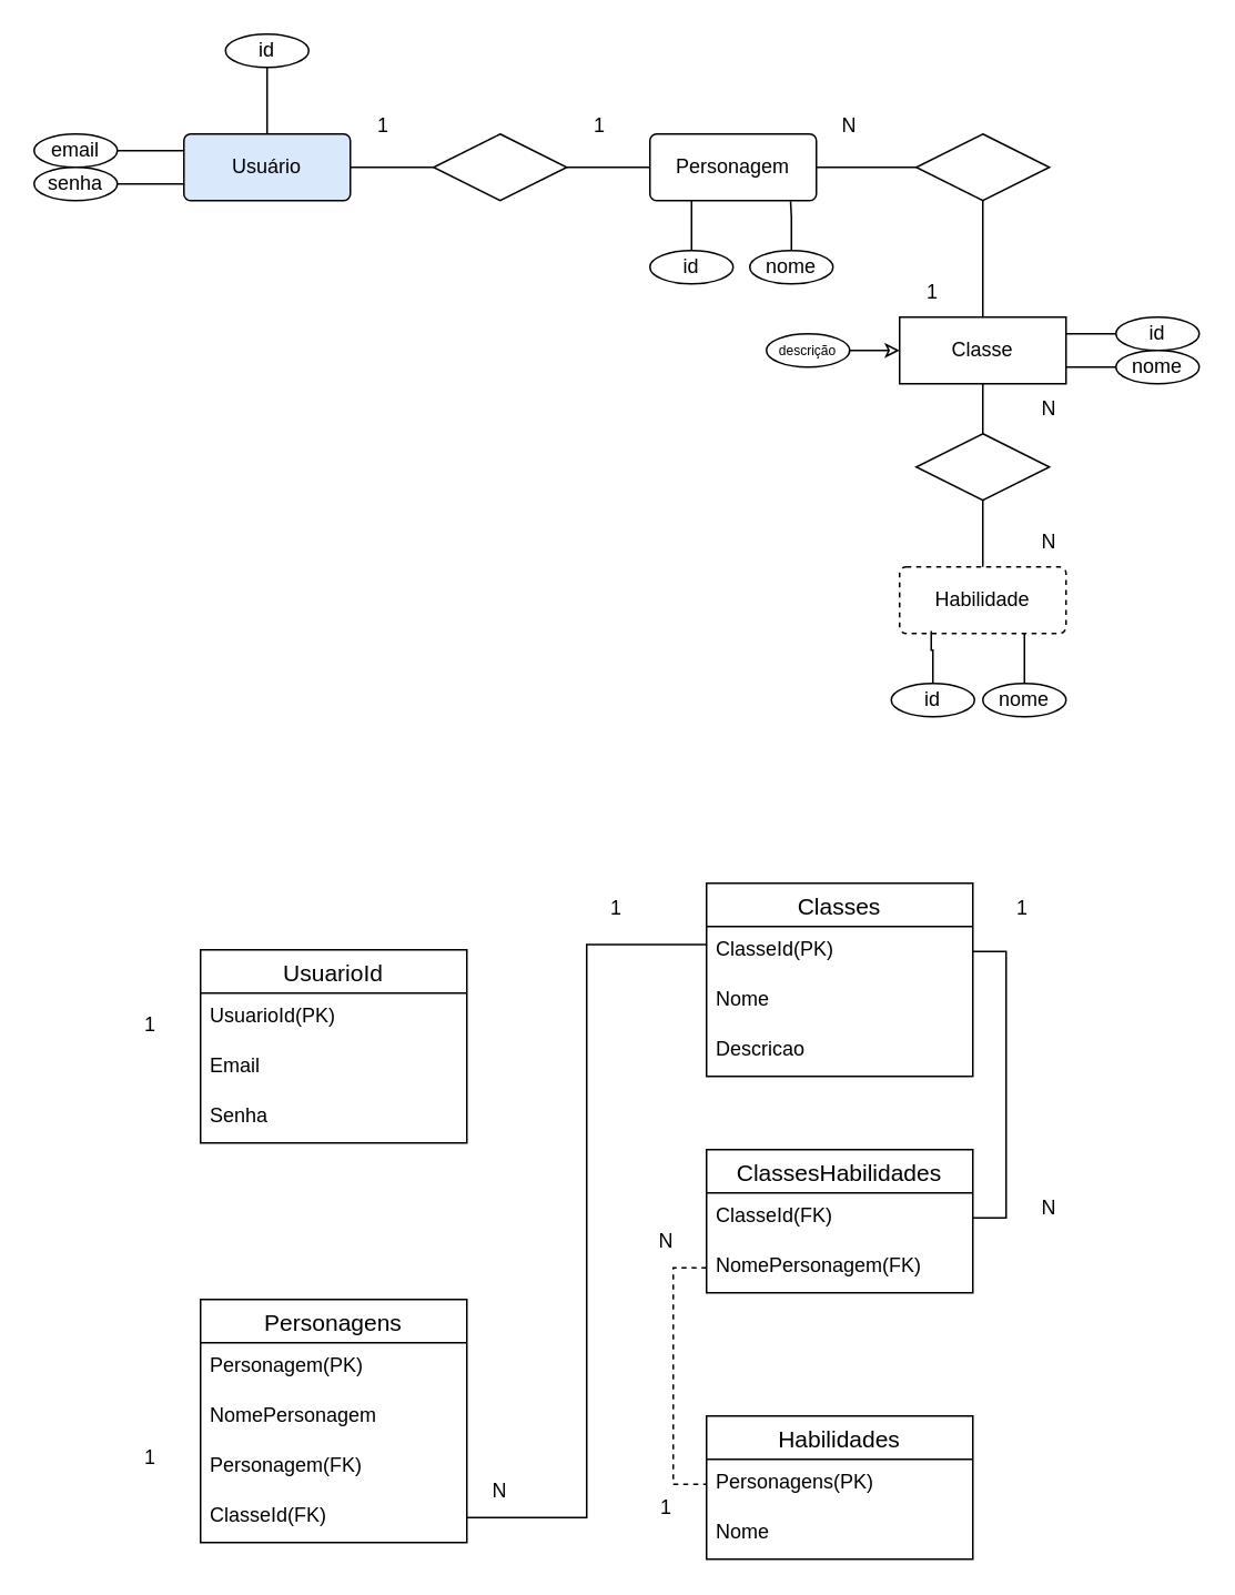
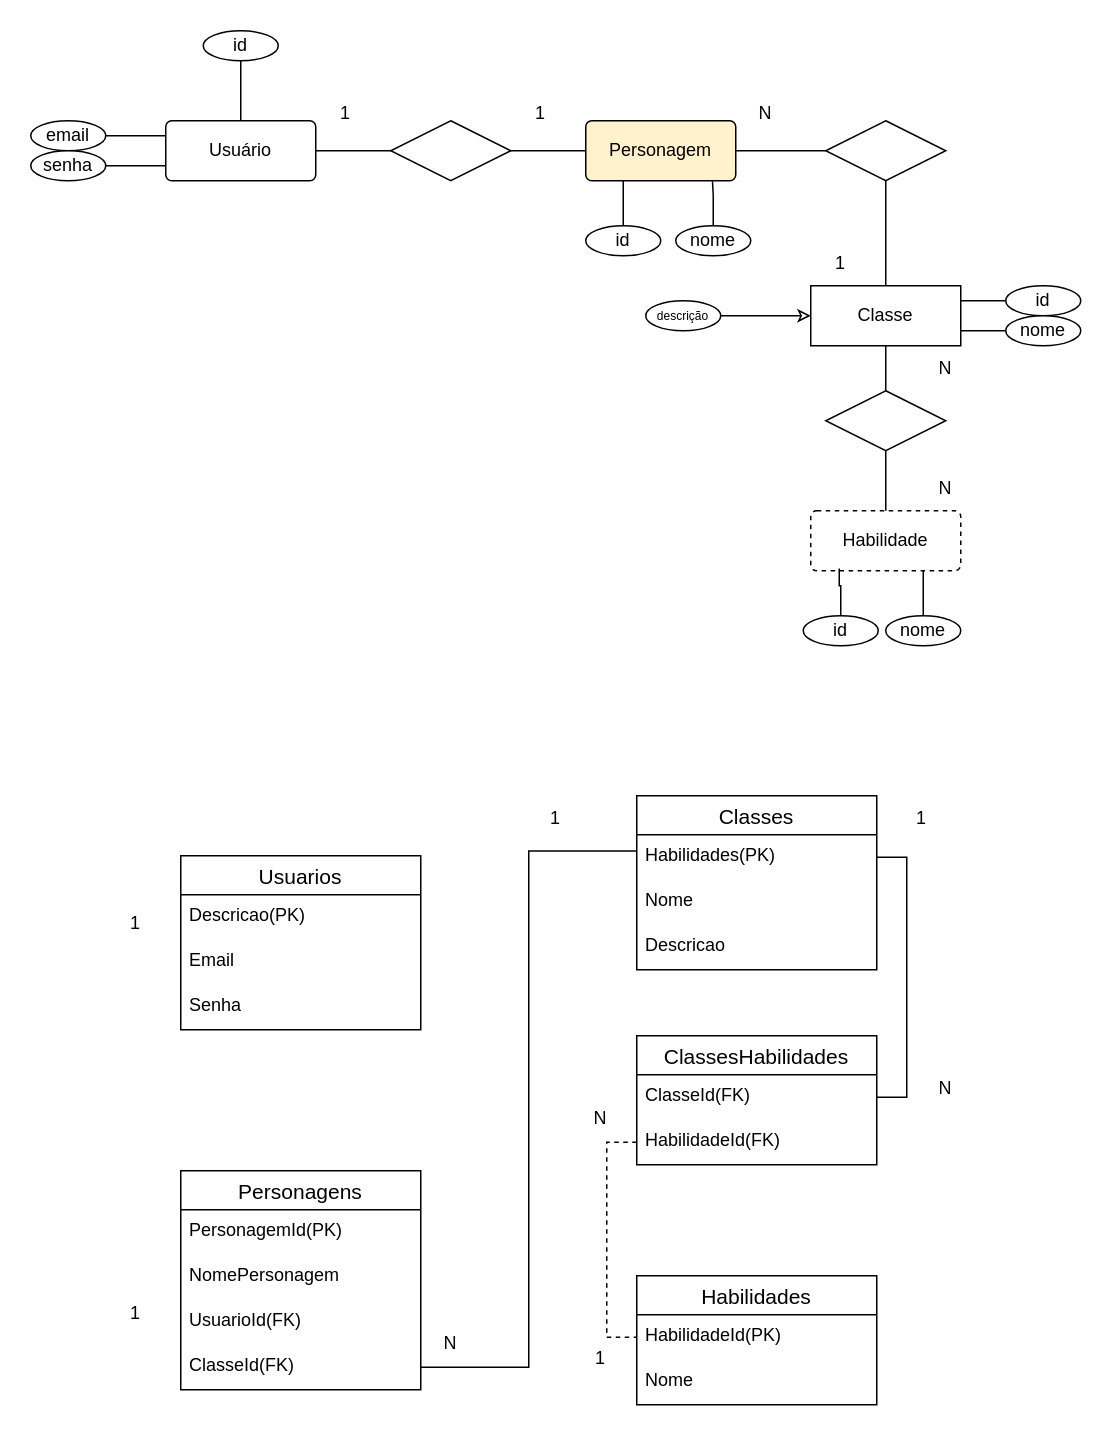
  <mxCell id="0" />
  <mxCell id="1" parent="0" />
  <mxCell id="2" style="edgeStyle=orthogonalEdgeStyle;rounded=0;orthogonalLoop=1;jettySize=auto;html=1;entryX=0;entryY=0.5;entryDx=0;entryDy=0;endArrow=none;endFill=0;" edge="1" parent="1" source="4" target="8"><mxGeometry relative="1" as="geometry" /></mxCell>
  <mxCell id="3" style="edgeStyle=orthogonalEdgeStyle;rounded=0;orthogonalLoop=1;jettySize=auto;html=1;entryX=0.5;entryY=1;entryDx=0;entryDy=0;endArrow=none;endFill=0;" edge="1" parent="1" source="4" target="22"><mxGeometry relative="1" as="geometry" /></mxCell>
- <mxCell id="4" value="Usuário" style="rounded=1;arcSize=10;whiteSpace=wrap;html=1;align=center;fillColor=#dae8fc;" vertex="1" parent="1"><mxGeometry x="110" y="80" width="100" height="40" as="geometry" /></mxCell>
+ <mxCell id="4" value="Usuário" style="rounded=1;arcSize=10;whiteSpace=wrap;html=1;align=center;" vertex="1" parent="1"><mxGeometry x="110" y="80" width="100" height="40" as="geometry" /></mxCell>
  <mxCell id="5" style="edgeStyle=orthogonalEdgeStyle;rounded=0;orthogonalLoop=1;jettySize=auto;html=1;entryX=0;entryY=0.5;entryDx=0;entryDy=0;endArrow=none;endFill=0;" edge="1" parent="1" source="6" target="12"><mxGeometry relative="1" as="geometry" /></mxCell>
- <mxCell id="6" value="Personagem" style="rounded=1;arcSize=10;whiteSpace=wrap;html=1;align=center;" vertex="1" parent="1"><mxGeometry x="390" y="80" width="100" height="40" as="geometry" /></mxCell>
+ <mxCell id="6" value="Personagem" style="rounded=1;arcSize=10;whiteSpace=wrap;html=1;align=center;fillColor=#fff2cc;" vertex="1" parent="1"><mxGeometry x="390" y="80" width="100" height="40" as="geometry" /></mxCell>
  <mxCell id="7" style="edgeStyle=orthogonalEdgeStyle;rounded=0;orthogonalLoop=1;jettySize=auto;html=1;entryX=0;entryY=0.5;entryDx=0;entryDy=0;endArrow=none;endFill=0;" edge="1" parent="1" source="8" target="6"><mxGeometry relative="1" as="geometry" /></mxCell>
  <mxCell id="8" value="" style="shape=rhombus;perimeter=rhombusPerimeter;whiteSpace=wrap;html=1;align=center;" vertex="1" parent="1"><mxGeometry x="260" y="80" width="80" height="40" as="geometry" /></mxCell>
  <mxCell id="9" value="1" style="text;html=1;strokeColor=none;fillColor=none;align=center;verticalAlign=middle;whiteSpace=wrap;rounded=0;" vertex="1" parent="1"><mxGeometry x="200" y="60" width="60" height="30" as="geometry" /></mxCell>
  <mxCell id="10" value="1" style="text;html=1;strokeColor=none;fillColor=none;align=center;verticalAlign=middle;whiteSpace=wrap;rounded=0;" vertex="1" parent="1"><mxGeometry x="330" y="60" width="60" height="30" as="geometry" /></mxCell>
  <mxCell id="11" style="edgeStyle=orthogonalEdgeStyle;rounded=0;orthogonalLoop=1;jettySize=auto;html=1;endArrow=none;endFill=0;" edge="1" parent="1" source="12" target="14"><mxGeometry relative="1" as="geometry" /></mxCell>
  <mxCell id="12" value="" style="shape=rhombus;perimeter=rhombusPerimeter;whiteSpace=wrap;html=1;align=center;" vertex="1" parent="1"><mxGeometry x="550" y="80" width="80" height="40" as="geometry" /></mxCell>
  <mxCell id="13" style="edgeStyle=orthogonalEdgeStyle;rounded=0;orthogonalLoop=1;jettySize=auto;html=1;entryX=0.5;entryY=0;entryDx=0;entryDy=0;endArrow=none;endFill=0;" edge="1" parent="1" source="14" target="19"><mxGeometry relative="1" as="geometry" /></mxCell>
  <mxCell id="14" value="Classe" style="arcSize=10;whiteSpace=wrap;html=1;align=center;rounded=0;" vertex="1" parent="1"><mxGeometry x="540" y="190" width="100" height="40" as="geometry" /></mxCell>
  <mxCell id="15" value="1" style="text;html=1;strokeColor=none;fillColor=none;align=center;verticalAlign=middle;whiteSpace=wrap;rounded=0;" vertex="1" parent="1"><mxGeometry x="530" y="160" width="60" height="30" as="geometry" /></mxCell>
  <mxCell id="16" value="N" style="text;html=1;strokeColor=none;fillColor=none;align=center;verticalAlign=middle;whiteSpace=wrap;rounded=0;" vertex="1" parent="1"><mxGeometry x="480" y="60" width="60" height="30" as="geometry" /></mxCell>
  <mxCell id="17" value="Habilidade" style="rounded=1;arcSize=10;whiteSpace=wrap;html=1;align=center;dashed=1;" vertex="1" parent="1"><mxGeometry x="540" y="340" width="100" height="40" as="geometry" /></mxCell>
  <mxCell id="18" style="edgeStyle=orthogonalEdgeStyle;rounded=0;orthogonalLoop=1;jettySize=auto;html=1;entryX=0.5;entryY=0;entryDx=0;entryDy=0;endArrow=none;endFill=0;" edge="1" parent="1" source="19" target="17"><mxGeometry relative="1" as="geometry" /></mxCell>
  <mxCell id="19" value="" style="shape=rhombus;perimeter=rhombusPerimeter;whiteSpace=wrap;html=1;align=center;" vertex="1" parent="1"><mxGeometry x="550" y="260" width="80" height="40" as="geometry" /></mxCell>
  <mxCell id="20" value="N" style="text;html=1;strokeColor=none;fillColor=none;align=center;verticalAlign=middle;whiteSpace=wrap;rounded=0;" vertex="1" parent="1"><mxGeometry x="600" y="230" width="60" height="30" as="geometry" /></mxCell>
  <mxCell id="21" value="N" style="text;html=1;strokeColor=none;fillColor=none;align=center;verticalAlign=middle;whiteSpace=wrap;rounded=0;" vertex="1" parent="1"><mxGeometry x="600" y="310" width="60" height="30" as="geometry" /></mxCell>
  <mxCell id="22" value="id" style="ellipse;whiteSpace=wrap;html=1;align=center;" vertex="1" parent="1"><mxGeometry x="135" y="20" width="50" height="20" as="geometry" /></mxCell>
  <mxCell id="23" style="edgeStyle=orthogonalEdgeStyle;rounded=0;orthogonalLoop=1;jettySize=auto;html=1;endArrow=none;endFill=0;entryX=0;entryY=0.25;entryDx=0;entryDy=0;" edge="1" parent="1" source="24" target="4"><mxGeometry relative="1" as="geometry" /></mxCell>
  <mxCell id="24" value="email" style="ellipse;whiteSpace=wrap;html=1;align=center;" vertex="1" parent="1"><mxGeometry x="20" y="80" width="50" height="20" as="geometry" /></mxCell>
  <mxCell id="25" style="edgeStyle=orthogonalEdgeStyle;rounded=0;orthogonalLoop=1;jettySize=auto;html=1;entryX=0;entryY=0.75;entryDx=0;entryDy=0;endArrow=none;endFill=0;" edge="1" parent="1" source="26" target="4"><mxGeometry relative="1" as="geometry" /></mxCell>
  <mxCell id="26" value="senha" style="ellipse;whiteSpace=wrap;html=1;align=center;" vertex="1" parent="1"><mxGeometry x="20" y="100" width="50" height="20" as="geometry" /></mxCell>
  <mxCell id="27" style="edgeStyle=orthogonalEdgeStyle;rounded=0;orthogonalLoop=1;jettySize=auto;html=1;entryX=0.25;entryY=1;entryDx=0;entryDy=0;endArrow=none;endFill=0;" edge="1" parent="1" source="28" target="6"><mxGeometry relative="1" as="geometry" /></mxCell>
  <mxCell id="28" value="id" style="ellipse;whiteSpace=wrap;html=1;align=center;" vertex="1" parent="1"><mxGeometry x="390" y="150" width="50" height="20" as="geometry" /></mxCell>
  <mxCell id="29" style="edgeStyle=orthogonalEdgeStyle;rounded=0;orthogonalLoop=1;jettySize=auto;html=1;entryX=0.845;entryY=1.011;entryDx=0;entryDy=0;entryPerimeter=0;endArrow=none;endFill=0;" edge="1" parent="1" source="30" target="6"><mxGeometry relative="1" as="geometry" /></mxCell>
  <mxCell id="30" value="nome" style="ellipse;whiteSpace=wrap;html=1;align=center;" vertex="1" parent="1"><mxGeometry x="450" y="150" width="50" height="20" as="geometry" /></mxCell>
  <mxCell id="31" style="edgeStyle=orthogonalEdgeStyle;rounded=0;orthogonalLoop=1;jettySize=auto;html=1;entryX=1;entryY=0.25;entryDx=0;entryDy=0;endArrow=none;endFill=0;" edge="1" parent="1" source="32" target="14"><mxGeometry relative="1" as="geometry" /></mxCell>
  <mxCell id="32" value="id" style="ellipse;whiteSpace=wrap;html=1;align=center;" vertex="1" parent="1"><mxGeometry x="670" y="190" width="50" height="20" as="geometry" /></mxCell>
  <mxCell id="33" style="edgeStyle=orthogonalEdgeStyle;rounded=0;orthogonalLoop=1;jettySize=auto;html=1;entryX=1;entryY=0.75;entryDx=0;entryDy=0;endArrow=none;endFill=0;" edge="1" parent="1" source="34" target="14"><mxGeometry relative="1" as="geometry" /></mxCell>
  <mxCell id="34" value="nome" style="ellipse;whiteSpace=wrap;html=1;align=center;" vertex="1" parent="1"><mxGeometry x="670" y="210" width="50" height="20" as="geometry" /></mxCell>
  <mxCell id="35" style="edgeStyle=orthogonalEdgeStyle;rounded=0;orthogonalLoop=1;jettySize=auto;html=1;entryX=0;entryY=0.5;entryDx=0;entryDy=0;endArrow=classic;endFill=0;" edge="1" parent="1" source="36" target="14"><mxGeometry relative="1" as="geometry" /></mxCell>
- <mxCell id="36" value="descrição" style="ellipse;whiteSpace=wrap;html=1;align=center;fontSize=8;" vertex="1" parent="1"><mxGeometry x="460" y="200" width="50" height="20" as="geometry" /></mxCell>
+ <mxCell id="36" value="descrição" style="ellipse;whiteSpace=wrap;html=1;align=center;fontSize=8;" vertex="1" parent="1"><mxGeometry x="430" y="200" width="50" height="20" as="geometry" /></mxCell>
  <mxCell id="37" style="edgeStyle=orthogonalEdgeStyle;rounded=0;orthogonalLoop=1;jettySize=auto;html=1;entryX=0.19;entryY=0.963;entryDx=0;entryDy=0;entryPerimeter=0;fontSize=8;endArrow=none;endFill=0;" edge="1" parent="1" source="38" target="17"><mxGeometry relative="1" as="geometry" /></mxCell>
  <mxCell id="38" value="id" style="ellipse;whiteSpace=wrap;html=1;align=center;" vertex="1" parent="1"><mxGeometry x="535" y="410" width="50" height="20" as="geometry" /></mxCell>
  <mxCell id="39" style="edgeStyle=orthogonalEdgeStyle;rounded=0;orthogonalLoop=1;jettySize=auto;html=1;entryX=0.75;entryY=1;entryDx=0;entryDy=0;fontSize=8;endArrow=none;endFill=0;" edge="1" parent="1" source="40" target="17"><mxGeometry relative="1" as="geometry" /></mxCell>
  <mxCell id="40" value="nome" style="ellipse;whiteSpace=wrap;html=1;align=center;" vertex="1" parent="1"><mxGeometry x="590" y="410" width="50" height="20" as="geometry" /></mxCell>
- <mxCell id="41" value="UsuarioId" style="swimlane;fontStyle=0;childLayout=stackLayout;horizontal=1;startSize=26;horizontalStack=0;resizeParent=1;resizeParentMax=0;resizeLast=0;collapsible=1;marginBottom=0;align=center;fontSize=14;" vertex="1" parent="1"><mxGeometry x="120" y="570" width="160" height="116" as="geometry" /></mxCell>
- <mxCell id="42" value="UsuarioId(PK)" style="text;strokeColor=none;fillColor=none;spacingLeft=4;spacingRight=4;overflow=hidden;rotatable=0;points=[[0,0.5],[1,0.5]];portConstraint=eastwest;fontSize=12;" vertex="1" parent="41"><mxGeometry y="26" width="160" height="30" as="geometry" /></mxCell>
+ <mxCell id="41" value="Usuarios" style="swimlane;fontStyle=0;childLayout=stackLayout;horizontal=1;startSize=26;horizontalStack=0;resizeParent=1;resizeParentMax=0;resizeLast=0;collapsible=1;marginBottom=0;align=center;fontSize=14;" vertex="1" parent="1"><mxGeometry x="120" y="570" width="160" height="116" as="geometry" /></mxCell>
+ <mxCell id="42" value="Descricao(PK)" style="text;strokeColor=none;fillColor=none;spacingLeft=4;spacingRight=4;overflow=hidden;rotatable=0;points=[[0,0.5],[1,0.5]];portConstraint=eastwest;fontSize=12;" vertex="1" parent="41"><mxGeometry y="26" width="160" height="30" as="geometry" /></mxCell>
  <mxCell id="43" value="Email" style="text;strokeColor=none;fillColor=none;spacingLeft=4;spacingRight=4;overflow=hidden;rotatable=0;points=[[0,0.5],[1,0.5]];portConstraint=eastwest;fontSize=12;" vertex="1" parent="41"><mxGeometry y="56" width="160" height="30" as="geometry" /></mxCell>
  <mxCell id="44" value="Senha" style="text;strokeColor=none;fillColor=none;spacingLeft=4;spacingRight=4;overflow=hidden;rotatable=0;points=[[0,0.5],[1,0.5]];portConstraint=eastwest;fontSize=12;" vertex="1" parent="41"><mxGeometry y="86" width="160" height="30" as="geometry" /></mxCell>
  <mxCell id="45" value="Personagens" style="swimlane;fontStyle=0;childLayout=stackLayout;horizontal=1;startSize=26;horizontalStack=0;resizeParent=1;resizeParentMax=0;resizeLast=0;collapsible=1;marginBottom=0;align=center;fontSize=14;" vertex="1" parent="1"><mxGeometry x="120" y="780" width="160" height="146" as="geometry" /></mxCell>
- <mxCell id="46" value="Personagem(PK)" style="text;strokeColor=none;fillColor=none;spacingLeft=4;spacingRight=4;overflow=hidden;rotatable=0;points=[[0,0.5],[1,0.5]];portConstraint=eastwest;fontSize=12;" vertex="1" parent="45"><mxGeometry y="26" width="160" height="30" as="geometry" /></mxCell>
+ <mxCell id="46" value="PersonagemId(PK)" style="text;strokeColor=none;fillColor=none;spacingLeft=4;spacingRight=4;overflow=hidden;rotatable=0;points=[[0,0.5],[1,0.5]];portConstraint=eastwest;fontSize=12;" vertex="1" parent="45"><mxGeometry y="26" width="160" height="30" as="geometry" /></mxCell>
  <mxCell id="47" value="NomePersonagem" style="text;strokeColor=none;fillColor=none;spacingLeft=4;spacingRight=4;overflow=hidden;rotatable=0;points=[[0,0.5],[1,0.5]];portConstraint=eastwest;fontSize=12;" vertex="1" parent="45"><mxGeometry y="56" width="160" height="30" as="geometry" /></mxCell>
- <mxCell id="48" value="Personagem(FK)" style="text;strokeColor=none;fillColor=none;spacingLeft=4;spacingRight=4;overflow=hidden;rotatable=0;points=[[0,0.5],[1,0.5]];portConstraint=eastwest;fontSize=12;" vertex="1" parent="45"><mxGeometry y="86" width="160" height="30" as="geometry" /></mxCell>
+ <mxCell id="48" value="UsuarioId(FK)" style="text;strokeColor=none;fillColor=none;spacingLeft=4;spacingRight=4;overflow=hidden;rotatable=0;points=[[0,0.5],[1,0.5]];portConstraint=eastwest;fontSize=12;" vertex="1" parent="45"><mxGeometry y="86" width="160" height="30" as="geometry" /></mxCell>
  <mxCell id="49" value="ClasseId(FK)" style="text;strokeColor=none;fillColor=none;spacingLeft=4;spacingRight=4;overflow=hidden;rotatable=0;points=[[0,0.5],[1,0.5]];portConstraint=eastwest;fontSize=12;" vertex="1" parent="45"><mxGeometry y="116" width="160" height="30" as="geometry" /></mxCell>
  <mxCell id="50" value="1" style="text;html=1;strokeColor=none;fillColor=none;align=center;verticalAlign=middle;whiteSpace=wrap;rounded=0;" vertex="1" parent="1"><mxGeometry x="60" y="600" width="60" height="30" as="geometry" /></mxCell>
  <mxCell id="51" value="1" style="text;html=1;strokeColor=none;fillColor=none;align=center;verticalAlign=middle;whiteSpace=wrap;rounded=0;" vertex="1" parent="1"><mxGeometry x="60" y="860" width="60" height="30" as="geometry" /></mxCell>
  <mxCell id="52" style="edgeStyle=orthogonalEdgeStyle;rounded=0;orthogonalLoop=1;jettySize=auto;html=1;fontSize=8;endArrow=none;endFill=0;exitX=0.001;exitY=0.363;exitDx=0;exitDy=0;exitPerimeter=0;" edge="1" parent="1" source="54" target="49"><mxGeometry relative="1" as="geometry" /></mxCell>
  <mxCell id="53" value="Classes" style="swimlane;fontStyle=0;childLayout=stackLayout;horizontal=1;startSize=26;horizontalStack=0;resizeParent=1;resizeParentMax=0;resizeLast=0;collapsible=1;marginBottom=0;align=center;fontSize=14;" vertex="1" parent="1"><mxGeometry x="424" y="530" width="160" height="116" as="geometry" /></mxCell>
- <mxCell id="54" value="ClasseId(PK)" style="text;strokeColor=none;fillColor=none;spacingLeft=4;spacingRight=4;overflow=hidden;rotatable=0;points=[[0,0.5],[1,0.5]];portConstraint=eastwest;fontSize=12;" vertex="1" parent="53"><mxGeometry y="26" width="160" height="30" as="geometry" /></mxCell>
+ <mxCell id="54" value="Habilidades(PK)" style="text;strokeColor=none;fillColor=none;spacingLeft=4;spacingRight=4;overflow=hidden;rotatable=0;points=[[0,0.5],[1,0.5]];portConstraint=eastwest;fontSize=12;" vertex="1" parent="53"><mxGeometry y="26" width="160" height="30" as="geometry" /></mxCell>
  <mxCell id="55" value="Nome" style="text;strokeColor=none;fillColor=none;spacingLeft=4;spacingRight=4;overflow=hidden;rotatable=0;points=[[0,0.5],[1,0.5]];portConstraint=eastwest;fontSize=12;" vertex="1" parent="53"><mxGeometry y="56" width="160" height="30" as="geometry" /></mxCell>
  <mxCell id="56" value="Descricao" style="text;strokeColor=none;fillColor=none;spacingLeft=4;spacingRight=4;overflow=hidden;rotatable=0;points=[[0,0.5],[1,0.5]];portConstraint=eastwest;fontSize=12;" vertex="1" parent="53"><mxGeometry y="86" width="160" height="30" as="geometry" /></mxCell>
  <mxCell id="57" value="1" style="text;html=1;strokeColor=none;fillColor=none;align=center;verticalAlign=middle;whiteSpace=wrap;rounded=0;" vertex="1" parent="1"><mxGeometry x="340" y="530" width="60" height="30" as="geometry" /></mxCell>
  <mxCell id="58" value="N" style="text;html=1;strokeColor=none;fillColor=none;align=center;verticalAlign=middle;whiteSpace=wrap;rounded=0;" vertex="1" parent="1"><mxGeometry x="270" y="880" width="60" height="30" as="geometry" /></mxCell>
  <mxCell id="59" value="Habilidades" style="swimlane;fontStyle=0;childLayout=stackLayout;horizontal=1;startSize=26;horizontalStack=0;resizeParent=1;resizeParentMax=0;resizeLast=0;collapsible=1;marginBottom=0;align=center;fontSize=14;" vertex="1" parent="1"><mxGeometry x="424" y="850" width="160" height="86" as="geometry" /></mxCell>
- <mxCell id="60" value="Personagens(PK)" style="text;strokeColor=none;fillColor=none;spacingLeft=4;spacingRight=4;overflow=hidden;rotatable=0;points=[[0,0.5],[1,0.5]];portConstraint=eastwest;fontSize=12;" vertex="1" parent="59"><mxGeometry y="26" width="160" height="30" as="geometry" /></mxCell>
+ <mxCell id="60" value="HabilidadeId(PK)" style="text;strokeColor=none;fillColor=none;spacingLeft=4;spacingRight=4;overflow=hidden;rotatable=0;points=[[0,0.5],[1,0.5]];portConstraint=eastwest;fontSize=12;" vertex="1" parent="59"><mxGeometry y="26" width="160" height="30" as="geometry" /></mxCell>
  <mxCell id="61" value="Nome" style="text;strokeColor=none;fillColor=none;spacingLeft=4;spacingRight=4;overflow=hidden;rotatable=0;points=[[0,0.5],[1,0.5]];portConstraint=eastwest;fontSize=12;" vertex="1" parent="59"><mxGeometry y="56" width="160" height="30" as="geometry" /></mxCell>
  <mxCell id="62" value="ClassesHabilidades" style="swimlane;fontStyle=0;childLayout=stackLayout;horizontal=1;startSize=26;horizontalStack=0;resizeParent=1;resizeParentMax=0;resizeLast=0;collapsible=1;marginBottom=0;align=center;fontSize=14;" vertex="1" parent="1"><mxGeometry x="424" y="690" width="160" height="86" as="geometry" /></mxCell>
  <mxCell id="63" value="ClasseId(FK)" style="text;strokeColor=none;fillColor=none;spacingLeft=4;spacingRight=4;overflow=hidden;rotatable=0;points=[[0,0.5],[1,0.5]];portConstraint=eastwest;fontSize=12;" vertex="1" parent="62"><mxGeometry y="26" width="160" height="30" as="geometry" /></mxCell>
- <mxCell id="64" value="NomePersonagem(FK)" style="text;strokeColor=none;fillColor=none;spacingLeft=4;spacingRight=4;overflow=hidden;rotatable=0;points=[[0,0.5],[1,0.5]];portConstraint=eastwest;fontSize=12;" vertex="1" parent="62"><mxGeometry y="56" width="160" height="30" as="geometry" /></mxCell>
+ <mxCell id="64" value="HabilidadeId(FK)" style="text;strokeColor=none;fillColor=none;spacingLeft=4;spacingRight=4;overflow=hidden;rotatable=0;points=[[0,0.5],[1,0.5]];portConstraint=eastwest;fontSize=12;" vertex="1" parent="62"><mxGeometry y="56" width="160" height="30" as="geometry" /></mxCell>
  <mxCell id="65" style="edgeStyle=orthogonalEdgeStyle;rounded=0;orthogonalLoop=1;jettySize=auto;html=1;fontSize=8;endArrow=none;endFill=0;" edge="1" parent="1" source="54" target="63"><mxGeometry relative="1" as="geometry"><Array as="points"><mxPoint x="604" y="571" /><mxPoint x="604" y="731" /></Array></mxGeometry></mxCell>
  <mxCell id="66" value="1" style="text;html=1;strokeColor=none;fillColor=none;align=center;verticalAlign=middle;whiteSpace=wrap;rounded=0;" vertex="1" parent="1"><mxGeometry x="584" y="530" width="60" height="30" as="geometry" /></mxCell>
  <mxCell id="67" value="N" style="text;html=1;strokeColor=none;fillColor=none;align=center;verticalAlign=middle;whiteSpace=wrap;rounded=0;" vertex="1" parent="1"><mxGeometry x="600" y="710" width="60" height="30" as="geometry" /></mxCell>
  <mxCell id="68" style="edgeStyle=orthogonalEdgeStyle;rounded=0;orthogonalLoop=1;jettySize=auto;html=1;entryX=0;entryY=0.5;entryDx=0;entryDy=0;fontSize=8;endArrow=none;endFill=0;dashed=1;" edge="1" parent="1" source="64" target="60"><mxGeometry relative="1" as="geometry" /></mxCell>
  <mxCell id="69" value="N" style="text;html=1;strokeColor=none;fillColor=none;align=center;verticalAlign=middle;whiteSpace=wrap;rounded=0;" vertex="1" parent="1"><mxGeometry x="370" y="730" width="60" height="30" as="geometry" /></mxCell>
  <mxCell id="70" value="1" style="text;html=1;strokeColor=none;fillColor=none;align=center;verticalAlign=middle;whiteSpace=wrap;rounded=0;" vertex="1" parent="1"><mxGeometry x="370" y="890" width="60" height="30" as="geometry" /></mxCell>
